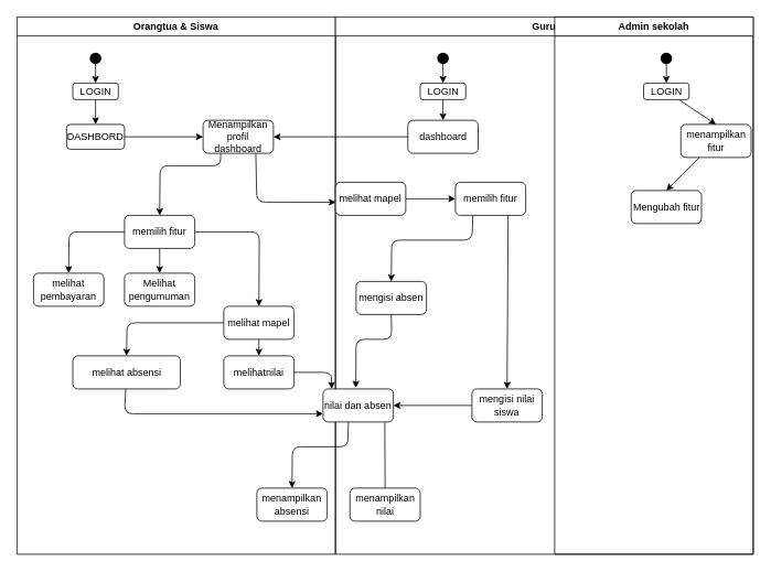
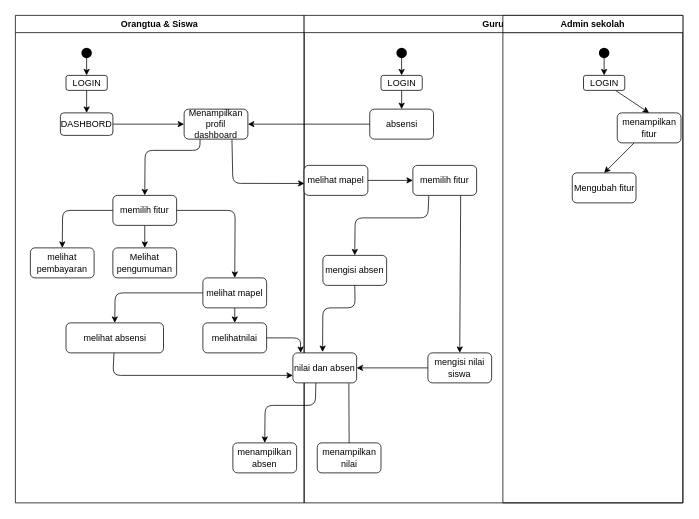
  <mxCell id="0" />
  <mxCell id="1" parent="0" />
  <mxCell id="2" value="Orangtua &amp;amp; Siswa" style="swimlane;whiteSpace=wrap;html=1;" parent="1" vertex="1"><mxGeometry x="20" y="20" width="385" height="650" as="geometry" /></mxCell>
  <mxCell id="3" value="" style="shape=waypoint;sketch=0;fillStyle=solid;size=6;pointerEvents=1;points=[];fillColor=none;resizable=0;rotatable=0;perimeter=centerPerimeter;snapToPoint=1;strokeWidth=5;" parent="2" vertex="1"><mxGeometry x="85" y="40" width="20" height="20" as="geometry" /></mxCell>
  <mxCell id="4" value="LOGIN" style="rounded=1;whiteSpace=wrap;html=1;" parent="2" vertex="1"><mxGeometry x="67.5" y="80" width="55" height="20" as="geometry" /></mxCell>
  <mxCell id="5" value="" style="endArrow=classic;html=1;exitX=0.398;exitY=0.731;exitDx=0;exitDy=0;exitPerimeter=0;entryX=0.5;entryY=0;entryDx=0;entryDy=0;" parent="2" source="3" target="4" edge="1"><mxGeometry width="50" height="50" relative="1" as="geometry"><mxPoint x="225" y="180" as="sourcePoint" /><mxPoint x="275" y="130" as="targetPoint" /></mxGeometry></mxCell>
  <mxCell id="6" value="DASHBORD" style="rounded=1;whiteSpace=wrap;html=1;" parent="2" vertex="1"><mxGeometry x="60" y="130" width="70" height="30" as="geometry" /></mxCell>
  <mxCell id="7" style="edgeStyle=none;html=1;entryX=0.5;entryY=0;entryDx=0;entryDy=0;" edge="1" parent="2" source="10" target="17"><mxGeometry relative="1" as="geometry"><Array as="points"><mxPoint x="63" y="260" /></Array></mxGeometry></mxCell>
  <mxCell id="8" style="edgeStyle=none;html=1;entryX=0.5;entryY=0;entryDx=0;entryDy=0;" edge="1" parent="2" source="10" target="16"><mxGeometry relative="1" as="geometry" /></mxCell>
  <mxCell id="9" style="edgeStyle=none;html=1;entryX=0.5;entryY=0;entryDx=0;entryDy=0;" edge="1" parent="2" source="10" target="14"><mxGeometry relative="1" as="geometry"><Array as="points"><mxPoint x="293" y="260" /></Array></mxGeometry></mxCell>
  <mxCell id="10" value="memilih fitur" style="rounded=1;whiteSpace=wrap;html=1;" parent="2" vertex="1"><mxGeometry x="130" y="240" width="85" height="40" as="geometry" /></mxCell>
  <mxCell id="11" value="" style="endArrow=classic;html=1;exitX=0.5;exitY=1;exitDx=0;exitDy=0;" parent="2" source="4" target="6" edge="1"><mxGeometry width="50" height="50" relative="1" as="geometry"><mxPoint x="265" y="240" as="sourcePoint" /><mxPoint x="315" y="190" as="targetPoint" /></mxGeometry></mxCell>
  <mxCell id="12" style="edgeStyle=none;html=1;entryX=0.5;entryY=0;entryDx=0;entryDy=0;" edge="1" parent="2" source="14" target="15"><mxGeometry relative="1" as="geometry"><Array as="points"><mxPoint x="133" y="370" /></Array></mxGeometry></mxCell>
  <mxCell id="13" style="edgeStyle=none;html=1;exitX=0.5;exitY=1;exitDx=0;exitDy=0;entryX=0.5;entryY=0;entryDx=0;entryDy=0;" edge="1" parent="2" source="14" target="18"><mxGeometry relative="1" as="geometry" /></mxCell>
  <mxCell id="14" value="melihat mapel" style="rounded=1;whiteSpace=wrap;html=1;" parent="2" vertex="1"><mxGeometry x="250" y="350" width="85" height="40" as="geometry" /></mxCell>
  <mxCell id="15" value="melihat absensi" style="rounded=1;whiteSpace=wrap;html=1;" parent="2" vertex="1"><mxGeometry x="67.5" y="410" width="130" height="40" as="geometry" /></mxCell>
  <mxCell id="16" value="Melihat pengumuman" style="rounded=1;whiteSpace=wrap;html=1;" parent="2" vertex="1"><mxGeometry x="130" y="310" width="85" height="40" as="geometry" /></mxCell>
  <mxCell id="17" value="melihat pembayaran" style="rounded=1;whiteSpace=wrap;html=1;" parent="2" vertex="1"><mxGeometry x="20" y="310" width="85" height="40" as="geometry" /></mxCell>
  <mxCell id="18" value="melihatnilai" style="rounded=1;whiteSpace=wrap;html=1;" parent="2" vertex="1"><mxGeometry x="250" y="410" width="85" height="40" as="geometry" /></mxCell>
  <mxCell id="19" style="edgeStyle=none;html=1;entryX=0.5;entryY=0;entryDx=0;entryDy=0;exitX=0.25;exitY=1;exitDx=0;exitDy=0;" edge="1" parent="2" source="20" target="10"><mxGeometry relative="1" as="geometry"><mxPoint x="240" y="170" as="sourcePoint" /><Array as="points"><mxPoint x="246" y="180" /><mxPoint x="173" y="180" /></Array></mxGeometry></mxCell>
  <mxCell id="20" value="Menampilkan profil dashboard" style="rounded=1;whiteSpace=wrap;html=1;" parent="2" vertex="1"><mxGeometry x="225" y="125" width="85" height="40" as="geometry" /></mxCell>
  <mxCell id="21" value="" style="endArrow=classic;html=1;exitX=1;exitY=0.5;exitDx=0;exitDy=0;entryX=0;entryY=0.5;entryDx=0;entryDy=0;" parent="2" source="6" target="20" edge="1"><mxGeometry width="50" height="50" relative="1" as="geometry"><mxPoint x="195" y="110" as="sourcePoint" /><mxPoint x="195" y="140" as="targetPoint" /></mxGeometry></mxCell>
- <mxCell id="22" value="menampilkan absensi" style="rounded=1;whiteSpace=wrap;html=1;" parent="2" vertex="1"><mxGeometry x="290" y="570" width="85" height="40" as="geometry" /></mxCell>
+ <mxCell id="22" value="menampilkan absen" style="rounded=1;whiteSpace=wrap;html=1;" parent="2" vertex="1"><mxGeometry x="290" y="570" width="85" height="40" as="geometry" /></mxCell>
  <mxCell id="23" value="Guru" style="swimlane;whiteSpace=wrap;html=1;" parent="1" vertex="1"><mxGeometry x="405" y="20" width="505" height="650" as="geometry" /></mxCell>
- <mxCell id="24" value="dashboard" style="rounded=1;whiteSpace=wrap;html=1;" parent="23" vertex="1"><mxGeometry x="87.5" y="125" width="85" height="40" as="geometry" /></mxCell>
+ <mxCell id="24" value="absensi" style="rounded=1;whiteSpace=wrap;html=1;" parent="23" vertex="1"><mxGeometry x="87.5" y="125" width="85" height="40" as="geometry" /></mxCell>
  <mxCell id="25" value="" style="shape=waypoint;sketch=0;fillStyle=solid;size=6;pointerEvents=1;points=[];fillColor=none;resizable=0;rotatable=0;perimeter=centerPerimeter;snapToPoint=1;strokeWidth=5;" parent="23" vertex="1"><mxGeometry x="120" y="40" width="20" height="20" as="geometry" /></mxCell>
  <mxCell id="26" style="edgeStyle=none;html=1;entryX=0.5;entryY=0;entryDx=0;entryDy=0;" edge="1" parent="23" source="27" target="24"><mxGeometry relative="1" as="geometry" /></mxCell>
  <mxCell id="27" value="LOGIN" style="rounded=1;whiteSpace=wrap;html=1;" parent="23" vertex="1"><mxGeometry x="102.5" y="80" width="55" height="20" as="geometry" /></mxCell>
  <mxCell id="28" value="" style="endArrow=classic;html=1;entryX=0.5;entryY=0;entryDx=0;entryDy=0;" parent="23" source="25" target="27" edge="1"><mxGeometry width="50" height="50" relative="1" as="geometry"><mxPoint x="-185" y="60" as="sourcePoint" /><mxPoint x="-185" y="90" as="targetPoint" /></mxGeometry></mxCell>
  <mxCell id="29" value="melihat mapel" style="rounded=1;whiteSpace=wrap;html=1;" parent="23" vertex="1"><mxGeometry y="200" width="85" height="40" as="geometry" /></mxCell>
  <mxCell id="30" value="mengisi absen" style="rounded=1;whiteSpace=wrap;html=1;" parent="23" vertex="1"><mxGeometry x="25" y="320" width="85" height="40" as="geometry" /></mxCell>
  <mxCell id="31" style="edgeStyle=none;html=1;entryX=0.5;entryY=0;entryDx=0;entryDy=0;exitX=0.25;exitY=1;exitDx=0;exitDy=0;" edge="1" parent="23" source="32" target="30"><mxGeometry relative="1" as="geometry"><Array as="points"><mxPoint x="165" y="270" /><mxPoint x="68" y="270" /></Array></mxGeometry></mxCell>
  <mxCell id="32" value="memilih fitur" style="rounded=1;whiteSpace=wrap;html=1;" parent="23" vertex="1"><mxGeometry x="145" y="200" width="85" height="40" as="geometry" /></mxCell>
  <mxCell id="33" value="" style="endArrow=classic;html=1;entryX=0;entryY=0.5;entryDx=0;entryDy=0;exitX=1;exitY=0.5;exitDx=0;exitDy=0;" parent="23" source="29" target="32" edge="1"><mxGeometry width="50" height="50" relative="1" as="geometry"><mxPoint x="-55" y="260" as="sourcePoint" /><mxPoint x="-5" y="210" as="targetPoint" /></mxGeometry></mxCell>
  <mxCell id="34" value="menampilkan nilai" style="rounded=1;whiteSpace=wrap;html=1;" parent="23" vertex="1"><mxGeometry x="17.5" y="570" width="85" height="40" as="geometry" /></mxCell>
  <mxCell id="35" value="Admin sekolah" style="swimlane;whiteSpace=wrap;html=1;startSize=23;" parent="23" vertex="1"><mxGeometry x="265" width="240" height="650" as="geometry" /></mxCell>
  <mxCell id="36" style="edgeStyle=none;html=1;entryX=0.5;entryY=0;entryDx=0;entryDy=0;" edge="1" parent="35" source="37" target="41"><mxGeometry relative="1" as="geometry" /></mxCell>
  <mxCell id="37" value="LOGIN" style="rounded=1;whiteSpace=wrap;html=1;" parent="35" vertex="1"><mxGeometry x="107.5" y="80" width="55" height="20" as="geometry" /></mxCell>
  <mxCell id="38" value="" style="shape=waypoint;sketch=0;fillStyle=solid;size=6;pointerEvents=1;points=[];fillColor=none;resizable=0;rotatable=0;perimeter=centerPerimeter;snapToPoint=1;strokeWidth=5;" parent="35" vertex="1"><mxGeometry x="125" y="40" width="20" height="20" as="geometry" /></mxCell>
  <mxCell id="39" value="" style="endArrow=classic;html=1;entryX=0.5;entryY=0;entryDx=0;entryDy=0;exitX=0.002;exitY=0.872;exitDx=0;exitDy=0;exitPerimeter=0;" parent="35" source="38" target="37" edge="1"><mxGeometry width="50" height="50" relative="1" as="geometry"><mxPoint x="-100" y="60" as="sourcePoint" /><mxPoint x="-100" y="90" as="targetPoint" /></mxGeometry></mxCell>
  <mxCell id="40" style="edgeStyle=none;html=1;entryX=0.5;entryY=0;entryDx=0;entryDy=0;" edge="1" parent="35" source="41" target="42"><mxGeometry relative="1" as="geometry" /></mxCell>
  <mxCell id="41" value="menampilkan fitur" style="rounded=1;whiteSpace=wrap;html=1;" parent="35" vertex="1"><mxGeometry x="152.5" y="130" width="85" height="40" as="geometry" /></mxCell>
  <mxCell id="42" value="Mengubah fitur" style="rounded=1;whiteSpace=wrap;html=1;" parent="35" vertex="1"><mxGeometry x="92.5" y="210" width="85" height="40" as="geometry" /></mxCell>
  <mxCell id="43" value="" style="endArrow=classic;html=1;exitX=1;exitY=0.5;exitDx=0;exitDy=0;entryX=0.123;entryY=0.001;entryDx=0;entryDy=0;entryPerimeter=0;" parent="1" source="18" target="49" edge="1"><mxGeometry width="50" height="50" relative="1" as="geometry"><mxPoint x="502" y="347" as="sourcePoint" /><mxPoint x="437" y="410" as="targetPoint" /><Array as="points"><mxPoint x="400" y="450" /></Array></mxGeometry></mxCell>
  <mxCell id="44" value="" style="endArrow=classic;html=1;exitX=0;exitY=0.5;exitDx=0;exitDy=0;entryX=1;entryY=0.5;entryDx=0;entryDy=0;" parent="1" source="24" target="20" edge="1"><mxGeometry width="50" height="50" relative="1" as="geometry"><mxPoint x="255" y="175" as="sourcePoint" /><mxPoint x="360" y="175" as="targetPoint" /></mxGeometry></mxCell>
  <mxCell id="45" style="edgeStyle=none;html=1;entryX=0.006;entryY=0.603;entryDx=0;entryDy=0;entryPerimeter=0;exitX=0.75;exitY=1;exitDx=0;exitDy=0;" edge="1" parent="1" source="20" target="29"><mxGeometry relative="1" as="geometry"><Array as="points"><mxPoint x="310" y="244" /></Array></mxGeometry></mxCell>
  <mxCell id="46" style="edgeStyle=none;html=1;entryX=0;entryY=0.75;entryDx=0;entryDy=0;" edge="1" parent="1" source="15" target="49"><mxGeometry relative="1" as="geometry"><Array as="points"><mxPoint x="150" y="500" /></Array></mxGeometry></mxCell>
  <mxCell id="47" style="edgeStyle=none;html=1;entryX=0.5;entryY=0;entryDx=0;entryDy=0;exitX=0.361;exitY=0.95;exitDx=0;exitDy=0;exitPerimeter=0;" edge="1" parent="1" source="49" target="22"><mxGeometry relative="1" as="geometry"><Array as="points"><mxPoint x="420" y="540" /><mxPoint x="353" y="540" /></Array></mxGeometry></mxCell>
  <mxCell id="48" style="edgeStyle=none;html=1;entryX=0.5;entryY=0;entryDx=0;entryDy=0;exitX=0.878;exitY=1.017;exitDx=0;exitDy=0;exitPerimeter=0;endArrow=none;" edge="1" parent="1" source="49" target="34"><mxGeometry relative="1" as="geometry" /></mxCell>
  <mxCell id="49" value="nilai dan absen" style="rounded=1;whiteSpace=wrap;html=1;" parent="1" vertex="1"><mxGeometry x="390" y="470" width="85" height="40" as="geometry" /></mxCell>
  <mxCell id="50" style="edgeStyle=none;html=1;entryX=1;entryY=0.5;entryDx=0;entryDy=0;" edge="1" parent="1" source="52" target="49"><mxGeometry relative="1" as="geometry" /></mxCell>
  <mxCell id="51" style="edgeStyle=none;html=1;entryX=0.466;entryY=-0.03;entryDx=0;entryDy=0;exitX=0.5;exitY=1;exitDx=0;exitDy=0;entryPerimeter=0;" edge="1" parent="1" source="30" target="49"><mxGeometry relative="1" as="geometry"><Array as="points"><mxPoint x="473" y="410" /><mxPoint x="430" y="410" /></Array></mxGeometry></mxCell>
  <mxCell id="52" value="mengisi nilai siswa" style="rounded=1;whiteSpace=wrap;html=1;" parent="1" vertex="1"><mxGeometry x="570" y="470" width="85" height="40" as="geometry" /></mxCell>
  <mxCell id="53" style="edgeStyle=none;html=1;entryX=0.5;entryY=0;entryDx=0;entryDy=0;exitX=0.75;exitY=1;exitDx=0;exitDy=0;" edge="1" parent="1" source="32" target="52"><mxGeometry relative="1" as="geometry"><Array as="points" /></mxGeometry></mxCell>
